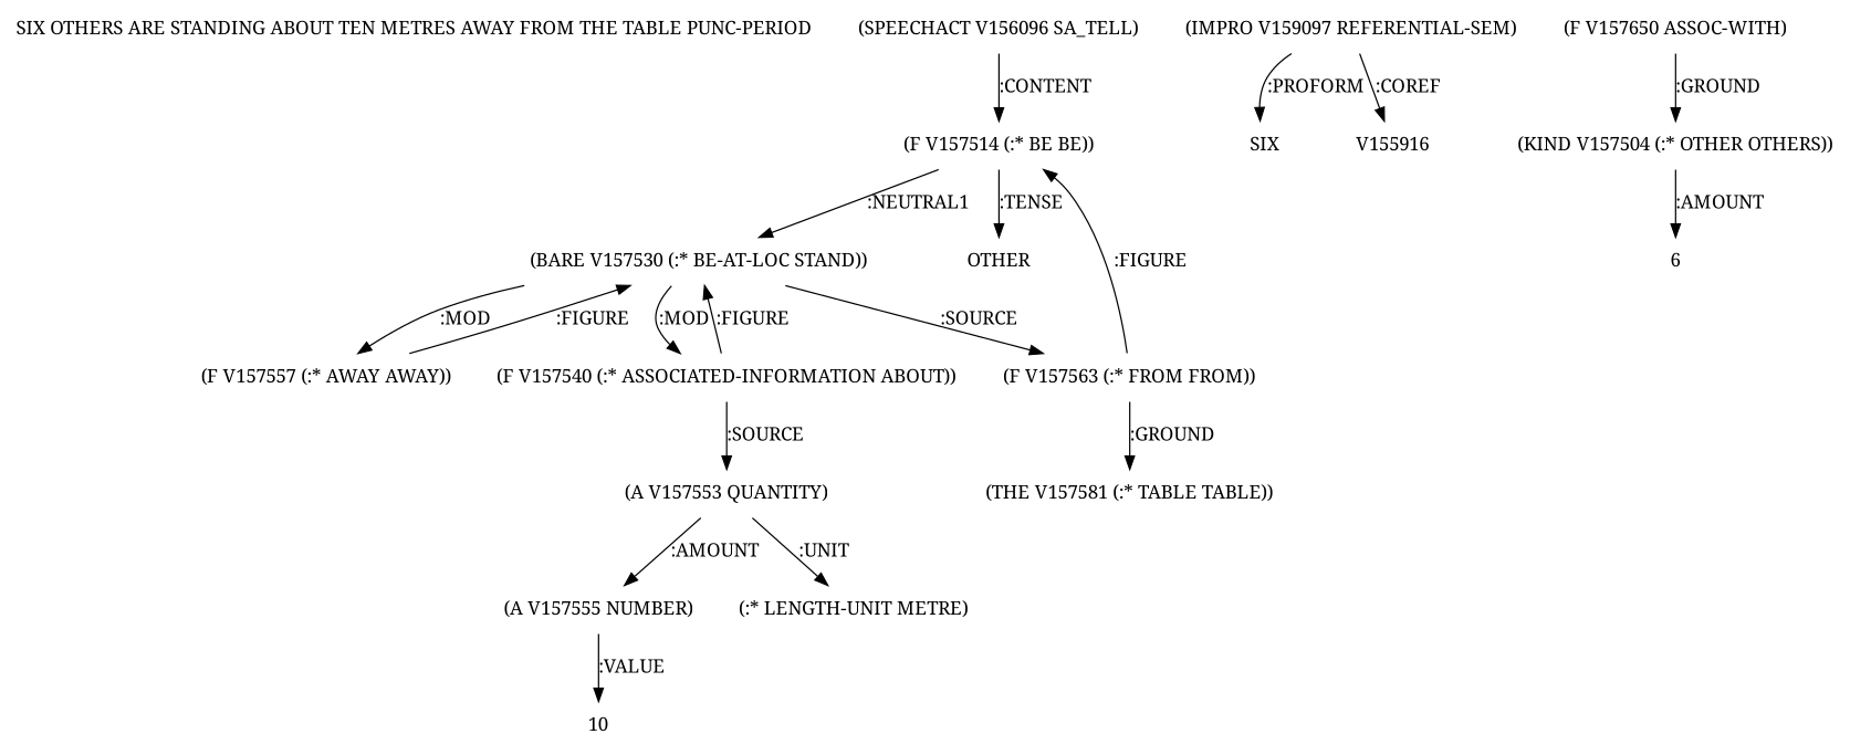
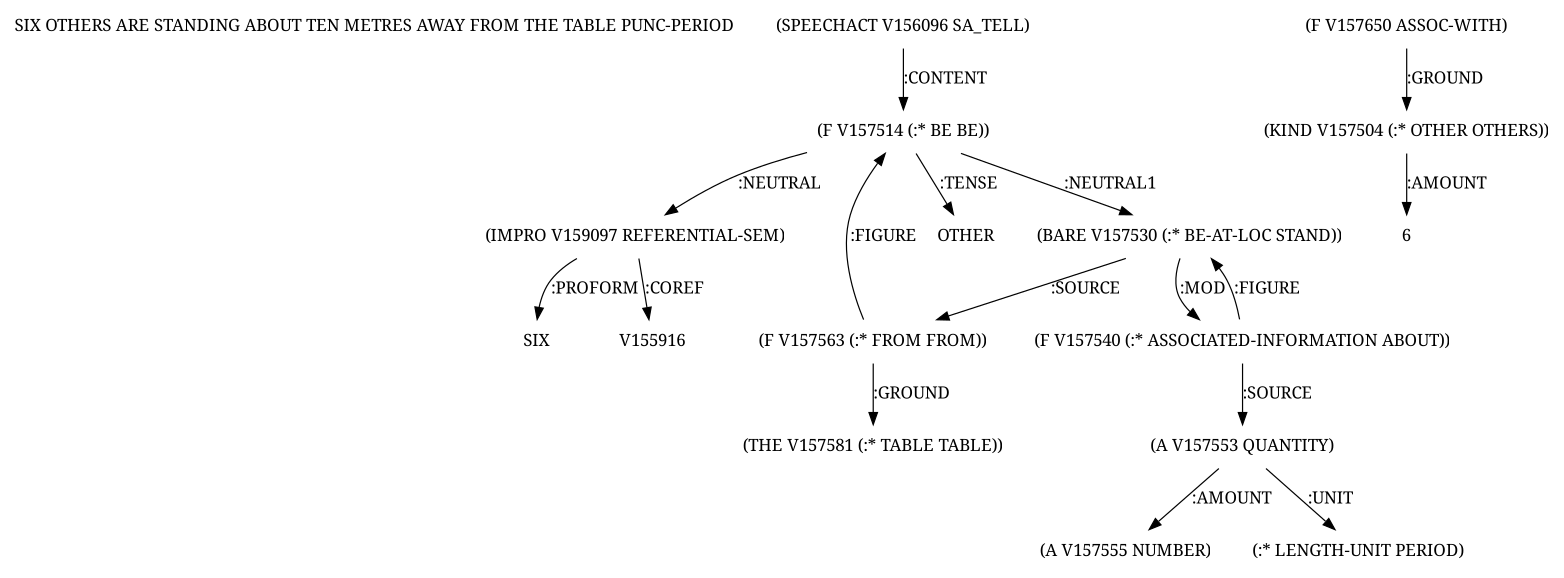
  digraph {
    fontname="Noto Serif"
    node [fontname="Noto Serif" shape=none]
    edge [fontname="Noto Serif"]
    "SIX OTHERS ARE STANDING ABOUT TEN METRES AWAY FROM THE TABLE PUNC-PERIOD"
    n2 [label="(SPEECHACT V156096 SA_TELL)"]
    n3 [label="(F V157514 (:* BE BE))"]
    n4 [label="(IMPRO V159097 REFERENTIAL-SEM)"]
    n5 [label="(BARE V157530 (:* BE-AT-LOC STAND))"]
    n6 [label=OTHER]
    n7 [label=SIX]
    V155916
    n9 [label="(F V157563 (:* FROM FROM))"]
-   n10 [label="(F V157557 (:* AWAY AWAY))"]
    n11 [label="(F V157540 (:* ASSOCIATED-INFORMATION ABOUT))"]
    n12 [label="(THE V157581 (:* TABLE TABLE))"]
    n13 [label="(A V157553 QUANTITY)"]
    n14 [label="(A V157555 NUMBER)"]
-   n15 [label="(:* LENGTH-UNIT METRE)"]
-   n16 [label=10]
+   n15 [label="(:* LENGTH-UNIT PERIOD)"]
    n17 [label="(F V157650 ASSOC-WITH)"]
    n18 [label="(KIND V157504 (:* OTHER OTHERS))"]
    n19 [label=6]
    n2 -> n3 [label=":CONTENT"]
+   n3 -> n4 [label=":NEUTRAL"]
    n3 -> n5 [label=":NEUTRAL1"]
    n3 -> n6 [label=":TENSE"]
    n4 -> n7 [label=":PROFORM"]
    n4 -> V155916 [label=":COREF"]
    n5 -> n9 [label=":SOURCE"]
-   n5 -> n10 [label=":MOD"]
    n5 -> n11 [label=":MOD"]
    n9 -> n3 [label=":FIGURE"]
    n9 -> n12 [label=":GROUND"]
-   n10 -> n5 [label=":FIGURE"]
    n11 -> n5 [label=":FIGURE"]
    n11 -> n13 [label=":SOURCE"]
    n13 -> n14 [label=":AMOUNT"]
    n13 -> n15 [label=":UNIT"]
-   n14 -> n16 [label=":VALUE"]
    n17 -> n18 [label=":GROUND"]
    n18 -> n19 [label=":AMOUNT"]
  }
